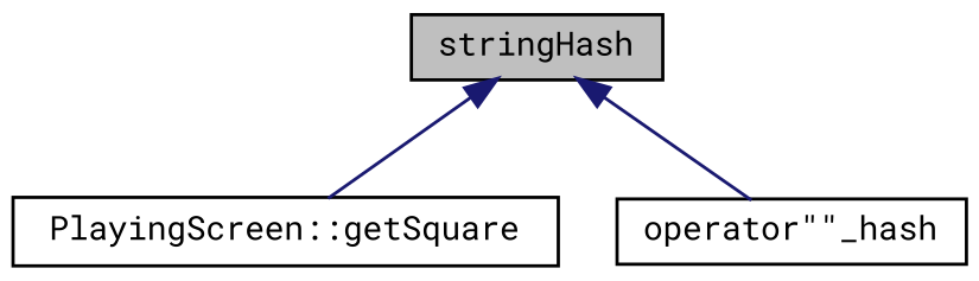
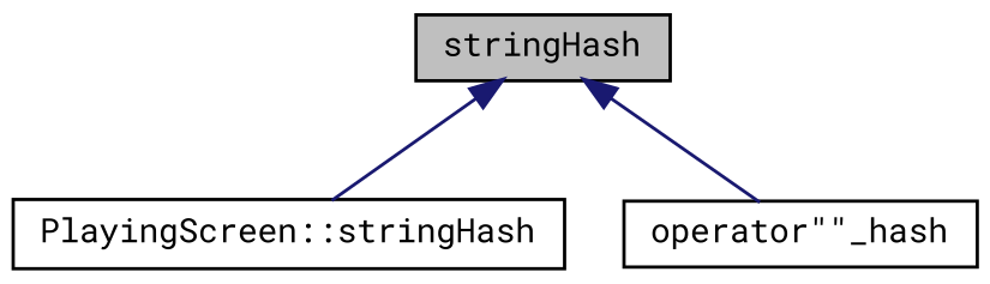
  digraph {
    rankdir=TB
    fontname="Roboto Mono"
    node [color=black fontname="Roboto Mono" fontsize=10 shape=record]
    edge [color=midnightblue dir=back fontname="Roboto Mono" fontsize=10 labelfontname=Helvetica labelfontsize=10 style=solid]
    n1 [fillcolor=grey75 fontcolor=black height=0.2 label=stringHash style=filled width=0.4]
-   n2 [height=0.2 label="PlayingScreen::getSquare" width=0.4]
+   n2 [height=0.2 label="PlayingScreen::stringHash" width=0.4]
    n3 [height=0.2 label="operator\"\"_hash" width=0.4]
    n1 -> n2
    n1 -> n3
  }
